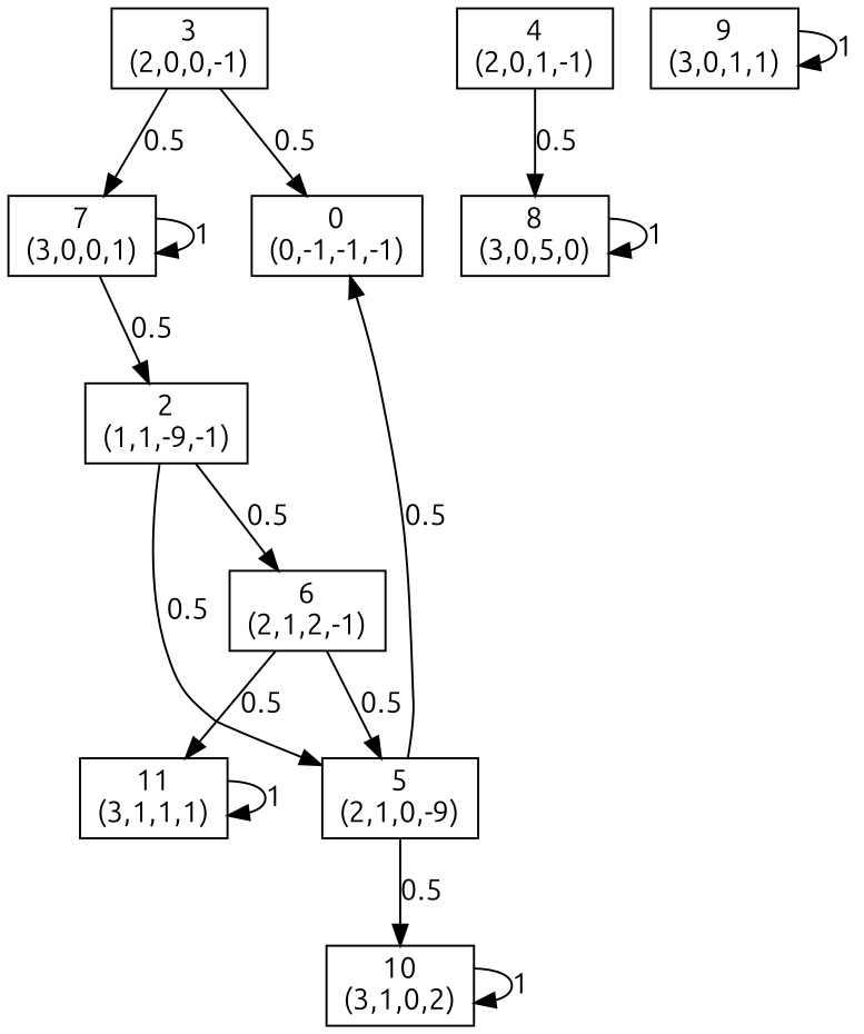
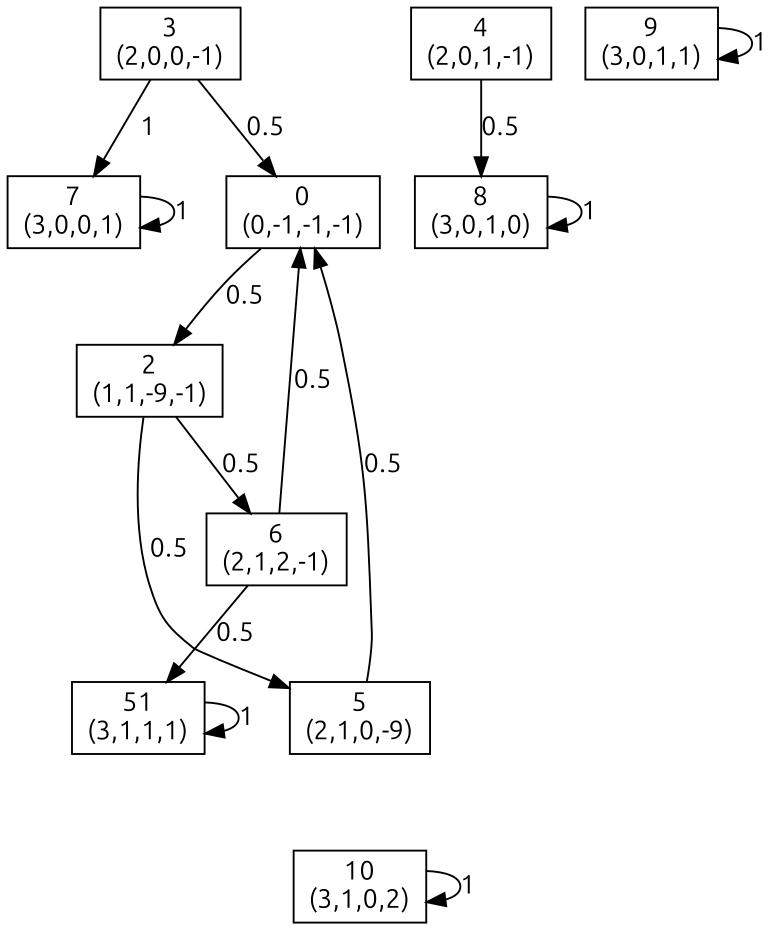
  digraph {
    fontname=Ubuntu
    node [fontname=Ubuntu shape=box]
    edge [fontname=Ubuntu]
    n1 [label="0\n(0,-1,-1,-1)"]
    n2 [label="2\n(1,1,-9,-1)"]
    n3 [label="5\n(2,1,0,-9)"]
    n4 [label="6\n(2,1,2,-1)"]
    n5 [label="3\n(2,0,0,-1)"]
    n6 [label="7\n(3,0,0,1)"]
    n7 [label="4\n(2,0,1,-1)"]
-   n8 [label="8\n(3,0,5,0)"]
+   n8 [label="8\n(3,0,1,0)"]
    n9 [label="10\n(3,1,0,2)"]
-   n10 [label="11\n(3,1,1,1)"]
+   n10 [label="51\n(3,1,1,1)"]
    n11 [label="9\n(3,0,1,1)"]
-   n6 -> n2 [label=0.5]
+   n1 -> n2 [label=0.5]
    n2 -> n3 [label=0.5]
    n2 -> n4 [label=0.5]
    n3 -> n1 [label=0.5]
-   n3 -> n9 [label=0.5]
-   n4 -> n3 [label=0.5]
+   n4 -> n1 [label=0.5]
    n4 -> n10 [label=0.5]
    n5 -> n1 [label=0.5]
-   n5 -> n6 [label=0.5]
+   n5 -> n6 [label=1]
    n6 -> n6 [label=1]
    n7 -> n8 [label=0.5]
    n8 -> n8 [label=1]
    n9 -> n9 [label=1]
    n10 -> n10 [label=1]
    n11 -> n11 [label=1]
  }
